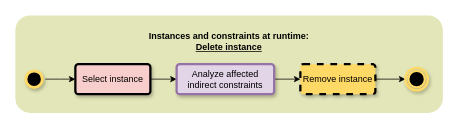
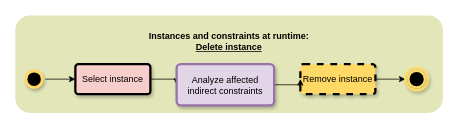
  <mxCell id="0" />
  <mxCell id="1" parent="0" />
  <mxCell id="2" value="&lt;span style=&quot;color: rgba(0, 0, 0, 0); font-family: monospace; font-size: 0px; text-align: start;&quot;&gt;%3CmxGraphModel%3E%3Croot%3E%3CmxCell%20id%3D%220%22%2F%3E%3CmxCell%20id%3D%221%22%20parent%3D%220%22%2F%3E%3CmxCell%20id%3D%222%22%20value%3D%22%26lt%3Bb%26gt%3BInstances%20and%20constraints%20at%20runtime%26lt%3B%2Fb%26gt%3B%22%20style%3D%22text%3Bhtml%3D1%3BstrokeColor%3Dnone%3BfillColor%3Dnone%3Balign%3Dcenter%3BverticalAlign%3Dmiddle%3BwhiteSpace%3Dwrap%3Brounded%3D0%3B%22%20vertex%3D%221%22%20parent%3D%221%22%3E%3CmxGeometry%20x%3D%22160%22%20y%3D%2290%22%20width%3D%22400%22%20height%3D%2230%22%20as%3D%22geometry%22%2F%3E%3C%2FmxCell%3E%3C%2Froot%3E%3C%2FmxGraphModel%3E&lt;/span&gt;" style="rounded=1;whiteSpace=wrap;html=1;shadow=0;sketch=0;strokeColor=none;strokeWidth=4;fillColor=#E3E6B8;gradientColor=none;" parent="1" vertex="1"><mxGeometry x="20" y="20" width="570" height="130" as="geometry" /></mxCell>
  <mxCell id="3" style="edgeStyle=orthogonalEdgeStyle;rounded=0;orthogonalLoop=1;jettySize=auto;html=1;exitX=1;exitY=0.5;exitDx=0;exitDy=0;entryX=0;entryY=0.5;entryDx=0;entryDy=0;" parent="1" source="4" edge="1"><mxGeometry relative="1" as="geometry"><mxPoint x="100" y="105" as="targetPoint" /></mxGeometry></mxCell>
  <mxCell id="4" value="" style="ellipse;html=1;shape=startState;fillColor=#000000;strokeColor=#FFD966;strokeWidth=4;shadow=1;" parent="1" vertex="1"><mxGeometry x="30" y="90" width="30" height="30" as="geometry" /></mxCell>
  <mxCell id="5" style="edgeStyle=orthogonalEdgeStyle;rounded=0;orthogonalLoop=1;jettySize=auto;html=1;exitX=1;exitY=0.5;exitDx=0;exitDy=0;entryX=0;entryY=0.5;entryDx=0;entryDy=0;" edge="1" parent="1" source="6" target="12"><mxGeometry relative="1" as="geometry" /></mxCell>
  <mxCell id="6" value="Select instance" style="rounded=1;arcSize=10;whiteSpace=wrap;html=1;align=center;strokeColor=#000000;strokeWidth=3;fillColor=#f8cecc;perimeterSpacing=0;shadow=1;" parent="1" vertex="1"><mxGeometry x="100" y="85" width="100" height="40" as="geometry" /></mxCell>
  <mxCell id="7" value="&lt;b style=&quot;border-color: var(--border-color);&quot;&gt;Instances and constraints at runtime:&lt;br&gt;&lt;u&gt;Delete instance&lt;/u&gt;&lt;br&gt;&lt;/b&gt;" style="text;html=1;strokeColor=none;fillColor=none;align=center;verticalAlign=middle;whiteSpace=wrap;rounded=0;" parent="1" vertex="1"><mxGeometry x="190" y="40" width="230" height="30" as="geometry" /></mxCell>
  <mxCell id="8" style="edgeStyle=orthogonalEdgeStyle;rounded=0;orthogonalLoop=1;jettySize=auto;html=1;exitX=1;exitY=0.5;exitDx=0;exitDy=0;entryX=0;entryY=0.5;entryDx=0;entryDy=0;" parent="1" source="9" target="10" edge="1"><mxGeometry relative="1" as="geometry" /></mxCell>
  <mxCell id="9" value="Remove instance" style="rounded=1;arcSize=10;whiteSpace=wrap;html=1;align=center;strokeColor=#000000;strokeWidth=3;fillColor=#FFD966;perimeterSpacing=0;shadow=1;dashed=1;" parent="1" vertex="1"><mxGeometry x="400" y="85" width="100" height="40" as="geometry" /></mxCell>
  <mxCell id="10" value="" style="ellipse;html=1;shape=endState;fillColor=#000000;strokeColor=#FFD966;strokeWidth=3;shadow=1;" parent="1" vertex="1"><mxGeometry x="540" y="90" width="30" height="30" as="geometry" /></mxCell>
  <mxCell id="11" style="edgeStyle=orthogonalEdgeStyle;rounded=0;orthogonalLoop=1;jettySize=auto;html=1;exitX=1;exitY=0.5;exitDx=0;exitDy=0;entryX=0;entryY=0.5;entryDx=0;entryDy=0;" parent="1" source="12" target="9" edge="1"><mxGeometry relative="1" as="geometry" /></mxCell>
- <mxCell id="12" value="Analyze affected indirect constraints" style="rounded=1;arcSize=10;whiteSpace=wrap;html=1;align=center;strokeColor=#9673a6;strokeWidth=3;fillColor=#e1d5e7;perimeterSpacing=0;shadow=1;" parent="1" vertex="1"><mxGeometry x="235" y="85" width="130" height="40" as="geometry" /></mxCell>
+ <mxCell id="12" value="Analyze affected indirect constraints" style="rounded=1;arcSize=10;whiteSpace=wrap;html=1;align=center;strokeColor=#9673a6;strokeWidth=3;fillColor=#e1d5e7;perimeterSpacing=0;shadow=1;" parent="1" vertex="1"><mxGeometry x="235" y="85" width="130" height="55" as="geometry" /></mxCell>
